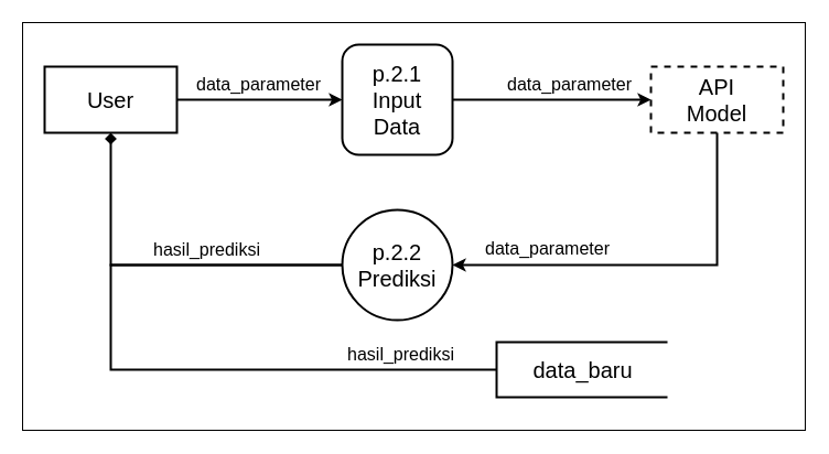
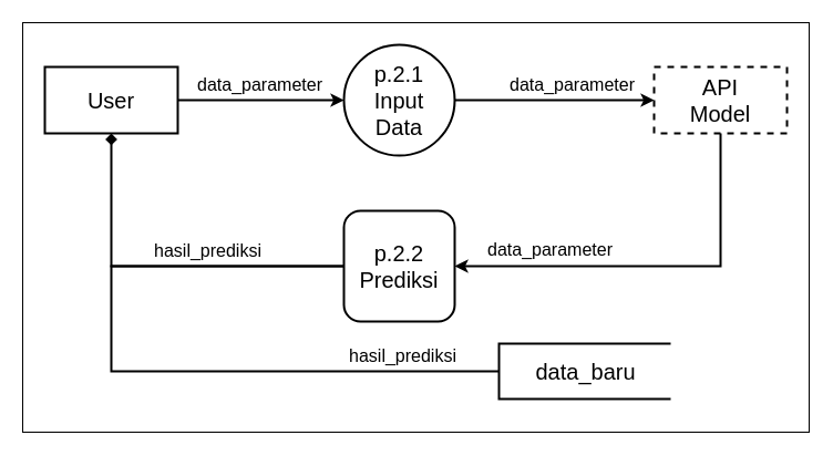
  <mxCell id="0" />
  <mxCell id="1" parent="0" />
  <mxCell id="2" value="" style="group" vertex="1" connectable="0" parent="1"><mxGeometry x="20" y="20" width="710" height="370" as="geometry" /></mxCell>
  <mxCell id="3" value="" style="rounded=0;whiteSpace=wrap;html=1;labelBackgroundColor=none;strokeWidth=1;verticalAlign=bottom;" vertex="1" parent="2"><mxGeometry width="710" height="370" as="geometry" /></mxCell>
  <mxCell id="4" value="&lt;font style=&quot;font-size: 20px&quot;&gt;User&lt;/font&gt;" style="rounded=0;whiteSpace=wrap;html=1;strokeWidth=2;" vertex="1" parent="2"><mxGeometry x="20" y="40" width="120" height="60" as="geometry" /></mxCell>
  <mxCell id="5" value="&lt;font style=&quot;font-size: 20px&quot;&gt;API&lt;br&gt;Model&lt;br&gt;&lt;/font&gt;" style="rounded=0;whiteSpace=wrap;html=1;strokeWidth=2;dashed=1;" vertex="1" parent="2"><mxGeometry x="570" y="40" width="120" height="60" as="geometry" /></mxCell>
- <mxCell id="6" value="&lt;font style=&quot;font-size: 20px&quot;&gt;p.2.1&lt;br&gt;Input&lt;br&gt;Data&lt;/font&gt;" style="whiteSpace=wrap;html=1;aspect=fixed;strokeWidth=2;rounded=1;" vertex="1" parent="2"><mxGeometry x="290" y="20" width="100" height="100" as="geometry" /></mxCell>
- <mxCell id="7" value="&lt;font style=&quot;font-size: 20px&quot;&gt;p.2.2&lt;br&gt;Prediksi&lt;br&gt;&lt;/font&gt;" style="ellipse;whiteSpace=wrap;html=1;aspect=fixed;strokeWidth=2;" vertex="1" parent="2"><mxGeometry x="290" y="170" width="100" height="100" as="geometry" /></mxCell>
+ <mxCell id="6" value="&lt;font style=&quot;font-size: 20px&quot;&gt;p.2.1&lt;br&gt;Input&lt;br&gt;Data&lt;/font&gt;" style="ellipse;whiteSpace=wrap;html=1;aspect=fixed;strokeWidth=2;" vertex="1" parent="2"><mxGeometry x="290" y="20" width="100" height="100" as="geometry" /></mxCell>
+ <mxCell id="7" value="&lt;font style=&quot;font-size: 20px&quot;&gt;p.2.2&lt;br&gt;Prediksi&lt;br&gt;&lt;/font&gt;" style="whiteSpace=wrap;html=1;aspect=fixed;strokeWidth=2;rounded=1;" vertex="1" parent="2"><mxGeometry x="290" y="170" width="100" height="100" as="geometry" /></mxCell>
  <mxCell id="8" value="&lt;font style=&quot;font-size: 20px&quot;&gt;data_baru&lt;/font&gt;" style="strokeWidth=2;html=1;shape=mxgraph.flowchart.annotation_1;align=center;pointerEvents=1;" vertex="1" parent="2"><mxGeometry x="430" y="290" width="155" height="50" as="geometry" /></mxCell>
  <mxCell id="9" value="" style="endArrow=classic;html=1;strokeWidth=2;exitX=1;exitY=0.5;exitDx=0;exitDy=0;entryX=0;entryY=0.5;entryDx=0;entryDy=0;" edge="1" parent="2" source="4" target="6"><mxGeometry width="50" height="50" relative="1" as="geometry"><mxPoint x="350" y="240" as="sourcePoint" /><mxPoint x="400" y="190" as="targetPoint" /></mxGeometry></mxCell>
  <mxCell id="10" value="&lt;font style=&quot;font-size: 16px&quot;&gt;data_parameter&lt;/font&gt;" style="edgeLabel;html=1;align=center;verticalAlign=bottom;resizable=0;points=[];" vertex="1" connectable="0" parent="9"><mxGeometry x="-0.271" y="-1" relative="1" as="geometry"><mxPoint x="18" y="-4" as="offset" /></mxGeometry></mxCell>
  <mxCell id="11" value="" style="endArrow=classic;html=1;strokeWidth=2;exitX=1;exitY=0.5;exitDx=0;exitDy=0;entryX=0;entryY=0.5;entryDx=0;entryDy=0;" edge="1" parent="2" source="6" target="5"><mxGeometry width="50" height="50" relative="1" as="geometry"><mxPoint x="320" y="200" as="sourcePoint" /><mxPoint x="370" y="150" as="targetPoint" /></mxGeometry></mxCell>
  <mxCell id="12" value="&lt;font style=&quot;font-size: 16px&quot;&gt;data_parameter&lt;/font&gt;" style="edgeLabel;html=1;align=center;verticalAlign=bottom;resizable=0;points=[];labelBackgroundColor=none;" vertex="1" connectable="0" parent="11"><mxGeometry x="-0.33" y="2" relative="1" as="geometry"><mxPoint x="45" y="-1" as="offset" /></mxGeometry></mxCell>
  <mxCell id="13" value="" style="endArrow=classic;html=1;strokeWidth=2;exitX=0.5;exitY=1;exitDx=0;exitDy=0;entryX=1;entryY=0.5;entryDx=0;entryDy=0;rounded=0;" edge="1" parent="2" source="5" target="7"><mxGeometry width="50" height="50" relative="1" as="geometry"><mxPoint x="350" y="250" as="sourcePoint" /><mxPoint x="400" y="200" as="targetPoint" /><Array as="points"><mxPoint x="630" y="220" /></Array></mxGeometry></mxCell>
  <mxCell id="14" value="&lt;font style=&quot;font-size: 16px&quot;&gt;data_parameter&lt;/font&gt;" style="edgeLabel;html=1;align=center;verticalAlign=bottom;resizable=0;points=[];labelBackgroundColor=none;" vertex="1" connectable="0" parent="13"><mxGeometry x="0.722" relative="1" as="geometry"><mxPoint x="35" y="-4" as="offset" /></mxGeometry></mxCell>
  <mxCell id="15" value="" style="endArrow=diamond;html=1;strokeWidth=2;exitX=0;exitY=0.5;exitDx=0;exitDy=0;entryX=0.5;entryY=1;entryDx=0;entryDy=0;rounded=0;" edge="1" parent="2" source="7" target="4"><mxGeometry width="50" height="50" relative="1" as="geometry"><mxPoint x="350" y="250" as="sourcePoint" /><mxPoint x="400" y="200" as="targetPoint" /><Array as="points"><mxPoint x="80" y="220" /></Array></mxGeometry></mxCell>
  <mxCell id="16" value="" style="endArrow=none;html=1;strokeWidth=2;exitX=0;exitY=0.5;exitDx=0;exitDy=0;entryX=0;entryY=0.5;entryDx=0;entryDy=0;entryPerimeter=0;rounded=0;" edge="1" parent="2" source="7" target="8"><mxGeometry width="50" height="50" relative="1" as="geometry"><mxPoint x="350" y="250" as="sourcePoint" /><mxPoint x="400" y="200" as="targetPoint" /><Array as="points"><mxPoint x="80" y="220" /><mxPoint x="80" y="315" /></Array></mxGeometry></mxCell>
  <mxCell id="17" value="&lt;font style=&quot;font-size: 16px&quot;&gt;hasil_prediksi&lt;/font&gt;" style="edgeLabel;html=1;align=center;verticalAlign=bottom;resizable=0;points=[];" vertex="1" connectable="0" parent="16"><mxGeometry x="-0.581" y="-1" relative="1" as="geometry"><mxPoint x="13" y="-2" as="offset" /></mxGeometry></mxCell>
  <mxCell id="18" value="&lt;font style=&quot;font-size: 16px&quot;&gt;hasil_prediksi&lt;/font&gt;" style="edgeLabel;html=1;align=center;verticalAlign=bottom;resizable=0;points=[];" vertex="1" connectable="0" parent="16"><mxGeometry x="0.603" y="2" relative="1" as="geometry"><mxPoint x="42" y="-1" as="offset" /></mxGeometry></mxCell>
